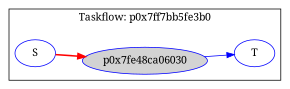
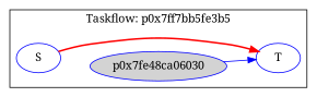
  digraph {
    fontname="Noto Serif"
    rankdir=LR
    node [color=blue fillcolor=white fontname="Noto Serif" style=filled]
    edge [fontname="Noto Serif"]
    n1 [fillcolor=lightgrey label=p0x7fe48ca06030]
    n2 [label=T]
    n3 [label=S]
    subgraph cluster_1 {
-     label="Taskflow: p0x7ff7bb5fe3b0"
+     label="Taskflow: p0x7ff7bb5fe3b5"
      n1
      n2
      n3
    }
    n1 -> n2 [color=blue style=solid]
-   n3 -> n1 [color=red style=bold]
+   n3 -> n2 [color=red style=bold]
  }
